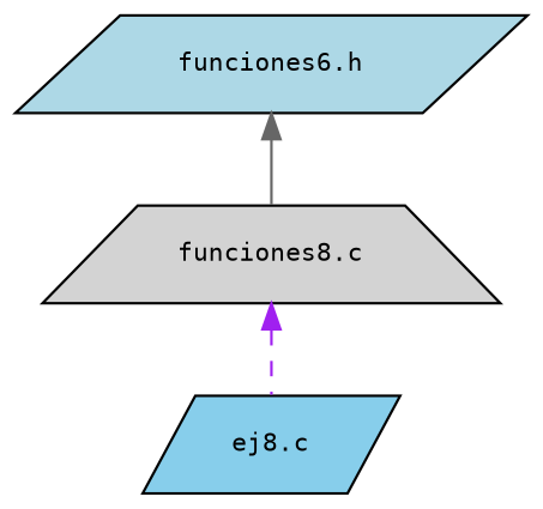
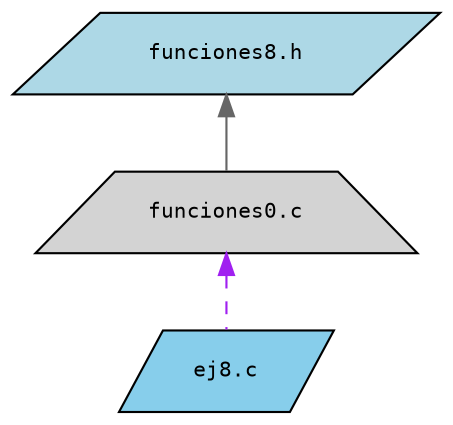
  digraph {
    fontname="DejaVu Sans Mono"
    node [color=black fontname="DejaVu Sans Mono" fontsize=10 shape=parallelogram style=filled]
    edge [dir=back fontname="DejaVu Sans Mono" fontsize=10 labelfontname=Helvetica labelfontsize=10]
-   n1 [fillcolor=lightblue fontcolor=black height=0.2 label="funciones6.h" width=0.4]
-   n2 [fillcolor=lightgrey height=0.2 label="funciones8.c" shape=trapezium width=0.4]
+   n1 [fillcolor=lightblue fontcolor=black height=0.2 label="funciones8.h" width=0.4]
+   n2 [fillcolor=lightgrey height=0.2 label="funciones0.c" shape=trapezium width=0.4]
    n3 [fillcolor=skyblue height=0.2 label="ej8.c" width=0.4]
    n1 -> n2 [color=gray40 style=solid]
    n2 -> n3 [color=purple style=dashed]
  }
